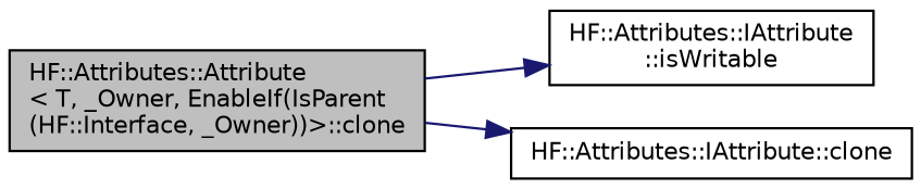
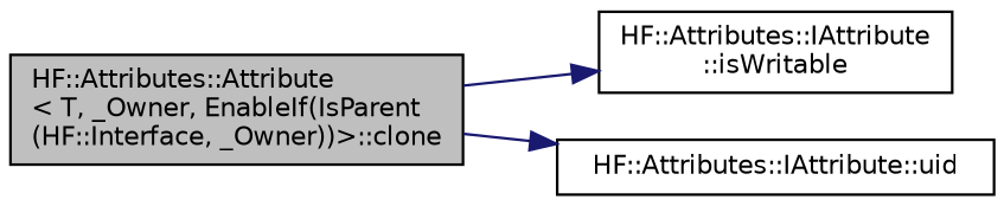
  digraph {
    rankdir=LR
    node [color=black fillcolor=white fontname=Helvetica fontsize=10 shape=record style=filled]
    edge [color=midnightblue fontname=Helvetica fontsize=10 labelfontname=Helvetica labelfontsize=10 style=solid]
    n1 [fillcolor=grey75 fontcolor=black height=0.2 label="HF::Attributes::Attribute\l\< T, _Owner, EnableIf(IsParent\l(HF::Interface, _Owner))\>::clone" width=0.4]
    n2 [height=0.2 label="HF::Attributes::IAttribute\l::isWritable" width=0.4]
-   n3 [height=0.2 label="HF::Attributes::IAttribute::clone" width=0.4]
+   n3 [height=0.2 label="HF::Attributes::IAttribute::uid" width=0.4]
    n1 -> n2
    n1 -> n3
  }
